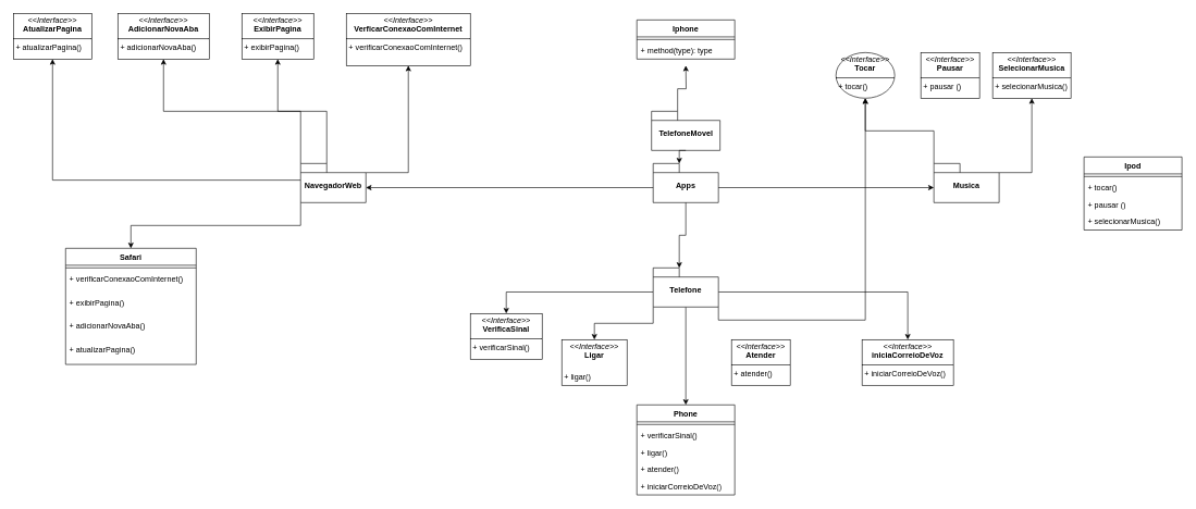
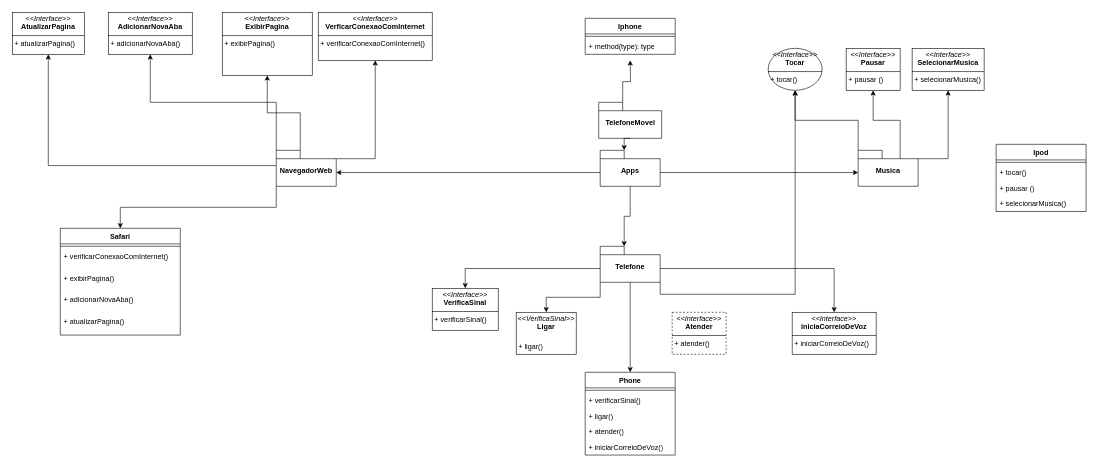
  <mxCell id="0" />
  <mxCell id="1" parent="0" />
  <mxCell id="2" value="&lt;p style=&quot;margin:0px;margin-top:4px;text-align:center;&quot;&gt;&lt;i&gt;&amp;lt;&amp;lt;Interface&amp;gt;&amp;gt;&lt;/i&gt;&lt;br&gt;&lt;b&gt;Tocar&lt;/b&gt;&lt;/p&gt;&lt;hr size=&quot;1&quot; style=&quot;border-style:solid;&quot;&gt;&lt;p style=&quot;margin:0px;margin-left:4px;&quot;&gt;+ tocar()&lt;/p&gt;" style="ellipse;verticalAlign=top;align=left;overflow=fill;html=1;whiteSpace=wrap;" vertex="1" parent="1"><mxGeometry x="1280" y="80" width="90" height="70" as="geometry" /></mxCell>
- <mxCell id="3" value="&lt;p style=&quot;margin:0px;margin-top:4px;text-align:center;&quot;&gt;&lt;i&gt;&amp;lt;&amp;lt;Interface&amp;gt;&amp;gt;&lt;/i&gt;&lt;br&gt;&lt;b&gt;ExibirPagina&lt;/b&gt;&lt;/p&gt;&lt;hr size=&quot;1&quot; style=&quot;border-style:solid;&quot;&gt;&lt;p style=&quot;margin:0px;margin-left:4px;&quot;&gt;+ exibirPagina()&lt;/p&gt;" style="verticalAlign=top;align=left;overflow=fill;html=1;whiteSpace=wrap;" vertex="1" parent="1"><mxGeometry x="370" y="20" width="110" height="70" as="geometry" /></mxCell>
+ <mxCell id="3" value="&lt;p style=&quot;margin:0px;margin-top:4px;text-align:center;&quot;&gt;&lt;i&gt;&amp;lt;&amp;lt;Interface&amp;gt;&amp;gt;&lt;/i&gt;&lt;br&gt;&lt;b&gt;ExibirPagina&lt;/b&gt;&lt;/p&gt;&lt;hr size=&quot;1&quot; style=&quot;border-style:solid;&quot;&gt;&lt;p style=&quot;margin:0px;margin-left:4px;&quot;&gt;+ exibirPagina()&lt;/p&gt;" style="verticalAlign=top;align=left;overflow=fill;html=1;whiteSpace=wrap;" vertex="1" parent="1"><mxGeometry x="370" y="20" width="150" height="105" as="geometry" /></mxCell>
  <mxCell id="4" value="&lt;p style=&quot;margin:0px;margin-top:4px;text-align:center;&quot;&gt;&lt;i&gt;&amp;lt;&amp;lt;Interface&amp;gt;&amp;gt;&lt;/i&gt;&lt;br&gt;&lt;b&gt;VerificaSinal&lt;/b&gt;&lt;/p&gt;&lt;hr size=&quot;1&quot; style=&quot;border-style:solid;&quot;&gt;&lt;p style=&quot;margin:0px;margin-left:4px;&quot;&gt;+ verificarSinal()&lt;/p&gt;" style="verticalAlign=top;align=left;overflow=fill;html=1;whiteSpace=wrap;" vertex="1" parent="1"><mxGeometry x="720" y="480" width="110" height="70" as="geometry" /></mxCell>
  <mxCell id="5" style="edgeStyle=orthogonalEdgeStyle;rounded=0;orthogonalLoop=1;jettySize=auto;html=1;exitX=0;exitY=0;exitDx=40;exitDy=0;exitPerimeter=0;" edge="1" parent="1" source="6"><mxGeometry relative="1" as="geometry"><mxPoint x="1050" y="100" as="targetPoint" /></mxGeometry></mxCell>
  <mxCell id="6" value="TelefoneMovel" style="shape=folder;fontStyle=1;spacingTop=10;tabWidth=40;tabHeight=14;tabPosition=left;html=1;whiteSpace=wrap;" vertex="1" parent="1"><mxGeometry x="997.5" y="170" width="105" height="60" as="geometry" /></mxCell>
  <mxCell id="7" value="Apps" style="shape=folder;fontStyle=1;spacingTop=10;tabWidth=40;tabHeight=14;tabPosition=left;html=1;whiteSpace=wrap;" vertex="1" parent="1"><mxGeometry x="1000" y="250" width="100" height="60" as="geometry" /></mxCell>
  <mxCell id="8" style="edgeStyle=orthogonalEdgeStyle;rounded=0;orthogonalLoop=1;jettySize=auto;html=1;exitX=0;exitY=0;exitDx=100;exitDy=14;exitPerimeter=0;entryX=0.5;entryY=1;entryDx=0;entryDy=0;" edge="1" parent="1" source="13" target="35"><mxGeometry relative="1" as="geometry" /></mxCell>
  <mxCell id="9" style="edgeStyle=orthogonalEdgeStyle;rounded=0;orthogonalLoop=1;jettySize=auto;html=1;exitX=0;exitY=0;exitDx=40;exitDy=0;exitPerimeter=0;entryX=0.5;entryY=1;entryDx=0;entryDy=0;" edge="1" parent="1" source="13" target="3"><mxGeometry relative="1" as="geometry" /></mxCell>
  <mxCell id="10" style="edgeStyle=orthogonalEdgeStyle;rounded=0;orthogonalLoop=1;jettySize=auto;html=1;exitX=0;exitY=0;exitDx=0;exitDy=0;exitPerimeter=0;entryX=0.5;entryY=1;entryDx=0;entryDy=0;" edge="1" parent="1" source="13" target="32"><mxGeometry relative="1" as="geometry" /></mxCell>
  <mxCell id="11" style="edgeStyle=orthogonalEdgeStyle;rounded=0;orthogonalLoop=1;jettySize=auto;html=1;exitX=0;exitY=0;exitDx=0;exitDy=25.5;exitPerimeter=0;entryX=0.5;entryY=1;entryDx=0;entryDy=0;" edge="1" parent="1" source="13" target="33"><mxGeometry relative="1" as="geometry" /></mxCell>
  <mxCell id="12" style="edgeStyle=orthogonalEdgeStyle;rounded=0;orthogonalLoop=1;jettySize=auto;html=1;exitX=0;exitY=0;exitDx=0;exitDy=60;exitPerimeter=0;entryX=0.5;entryY=0;entryDx=0;entryDy=0;" edge="1" parent="1" source="13" target="44"><mxGeometry relative="1" as="geometry" /></mxCell>
  <mxCell id="13" value="NavegadorWeb" style="shape=folder;fontStyle=1;spacingTop=10;tabWidth=40;tabHeight=14;tabPosition=left;html=1;whiteSpace=wrap;" vertex="1" parent="1"><mxGeometry x="460" y="250" width="100" height="60" as="geometry" /></mxCell>
  <mxCell id="14" style="edgeStyle=orthogonalEdgeStyle;rounded=0;orthogonalLoop=1;jettySize=auto;html=1;exitX=0;exitY=0;exitDx=0;exitDy=0;exitPerimeter=0;entryX=0.5;entryY=1;entryDx=0;entryDy=0;" edge="1" parent="1" source="17" target="2"><mxGeometry relative="1" as="geometry" /></mxCell>
+ <mxCell id="15" style="edgeStyle=orthogonalEdgeStyle;rounded=0;orthogonalLoop=1;jettySize=auto;html=1;exitX=0;exitY=0;exitDx=70;exitDy=14;exitPerimeter=0;entryX=0.5;entryY=1;entryDx=0;entryDy=0;" edge="1" parent="1" source="17" target="30"><mxGeometry relative="1" as="geometry" /></mxCell>
  <mxCell id="16" style="edgeStyle=orthogonalEdgeStyle;rounded=0;orthogonalLoop=1;jettySize=auto;html=1;exitX=0;exitY=0;exitDx=100;exitDy=14;exitPerimeter=0;entryX=0.5;entryY=1;entryDx=0;entryDy=0;" edge="1" parent="1" source="17" target="31"><mxGeometry relative="1" as="geometry" /></mxCell>
  <mxCell id="17" value="Musica" style="shape=folder;fontStyle=1;spacingTop=10;tabWidth=40;tabHeight=14;tabPosition=left;html=1;whiteSpace=wrap;" vertex="1" parent="1"><mxGeometry x="1430" y="250" width="100" height="60" as="geometry" /></mxCell>
  <mxCell id="18" style="edgeStyle=orthogonalEdgeStyle;rounded=0;orthogonalLoop=1;jettySize=auto;html=1;exitX=0;exitY=0;exitDx=0;exitDy=37;exitPerimeter=0;entryX=0.5;entryY=0;entryDx=0;entryDy=0;" edge="1" parent="1" source="23" target="4"><mxGeometry relative="1" as="geometry" /></mxCell>
  <mxCell id="19" style="edgeStyle=orthogonalEdgeStyle;rounded=0;orthogonalLoop=1;jettySize=auto;html=1;exitX=0;exitY=0;exitDx=0;exitDy=60.0;exitPerimeter=0;entryX=0.5;entryY=0;entryDx=0;entryDy=0;" edge="1" parent="1" source="23" target="24"><mxGeometry relative="1" as="geometry" /></mxCell>
  <mxCell id="20" style="edgeStyle=orthogonalEdgeStyle;rounded=0;orthogonalLoop=1;jettySize=auto;html=1;exitX=0;exitY=0;exitDx=100;exitDy=60.0;exitPerimeter=0;" edge="1" parent="1" source="23" target="2"><mxGeometry relative="1" as="geometry" /></mxCell>
  <mxCell id="21" style="edgeStyle=orthogonalEdgeStyle;rounded=0;orthogonalLoop=1;jettySize=auto;html=1;exitX=0;exitY=0;exitDx=100;exitDy=37;exitPerimeter=0;entryX=0.5;entryY=0;entryDx=0;entryDy=0;" edge="1" parent="1" source="23" target="26"><mxGeometry relative="1" as="geometry" /></mxCell>
  <mxCell id="22" style="edgeStyle=orthogonalEdgeStyle;rounded=0;orthogonalLoop=1;jettySize=auto;html=1;exitX=0.5;exitY=1;exitDx=0;exitDy=0;exitPerimeter=0;entryX=0.5;entryY=0;entryDx=0;entryDy=0;" edge="1" parent="1" source="23" target="50"><mxGeometry relative="1" as="geometry" /></mxCell>
  <mxCell id="23" value="Telefone" style="shape=folder;fontStyle=1;spacingTop=10;tabWidth=40;tabHeight=14;tabPosition=left;html=1;whiteSpace=wrap;" vertex="1" parent="1"><mxGeometry x="1000" y="410" width="100" height="60" as="geometry" /></mxCell>
- <mxCell id="24" value="&lt;p style=&quot;margin:0px;margin-top:4px;text-align:center;&quot;&gt;&lt;i&gt;&amp;lt;&amp;lt;Interface&amp;gt;&amp;gt;&lt;/i&gt;&lt;br&gt;&lt;b&gt;Ligar&lt;/b&gt;&lt;/p&gt;&lt;p style=&quot;margin:0px;margin-top:4px;text-align:center;&quot;&gt;&lt;b&gt;&lt;br&gt;&lt;/b&gt;&lt;/p&gt;&lt;p style=&quot;margin:0px;margin-left:4px;&quot;&gt;+ ligar()&lt;/p&gt;" style="verticalAlign=top;align=left;overflow=fill;html=1;whiteSpace=wrap;" vertex="1" parent="1"><mxGeometry x="860" y="520" width="100" height="70" as="geometry" /></mxCell>
- <mxCell id="25" value="&lt;p style=&quot;margin:0px;margin-top:4px;text-align:center;&quot;&gt;&lt;i&gt;&amp;lt;&amp;lt;Interface&amp;gt;&amp;gt;&lt;/i&gt;&lt;br&gt;&lt;b&gt;Atender&lt;/b&gt;&lt;/p&gt;&lt;hr size=&quot;1&quot; style=&quot;border-style:solid;&quot;&gt;&lt;p style=&quot;margin:0px;margin-left:4px;&quot;&gt;+ atender()&lt;/p&gt;" style="verticalAlign=top;align=left;overflow=fill;html=1;whiteSpace=wrap;" vertex="1" parent="1"><mxGeometry x="1120" y="520" width="90" height="70" as="geometry" /></mxCell>
+ <mxCell id="24" value="&lt;p style=&quot;margin:0px;margin-top:4px;text-align:center;&quot;&gt;&lt;i&gt;&amp;lt;&amp;lt;VerificaSinal&amp;gt;&amp;gt;&lt;/i&gt;&lt;br&gt;&lt;b&gt;Ligar&lt;/b&gt;&lt;/p&gt;&lt;p style=&quot;margin:0px;margin-top:4px;text-align:center;&quot;&gt;&lt;b&gt;&lt;br&gt;&lt;/b&gt;&lt;/p&gt;&lt;p style=&quot;margin:0px;margin-left:4px;&quot;&gt;+ ligar()&lt;/p&gt;" style="verticalAlign=top;align=left;overflow=fill;html=1;whiteSpace=wrap;" vertex="1" parent="1"><mxGeometry x="860" y="520" width="100" height="70" as="geometry" /></mxCell>
+ <mxCell id="25" value="&lt;p style=&quot;margin:0px;margin-top:4px;text-align:center;&quot;&gt;&lt;i&gt;&amp;lt;&amp;lt;Interface&amp;gt;&amp;gt;&lt;/i&gt;&lt;br&gt;&lt;b&gt;Atender&lt;/b&gt;&lt;/p&gt;&lt;hr size=&quot;1&quot; style=&quot;border-style:solid;&quot;&gt;&lt;p style=&quot;margin:0px;margin-left:4px;&quot;&gt;+ atender()&lt;/p&gt;" style="verticalAlign=top;align=left;overflow=fill;html=1;whiteSpace=wrap;dashed=1;" vertex="1" parent="1"><mxGeometry x="1120" y="520" width="90" height="70" as="geometry" /></mxCell>
  <mxCell id="26" value="&lt;p style=&quot;margin:0px;margin-top:4px;text-align:center;&quot;&gt;&lt;i&gt;&amp;lt;&amp;lt;Interface&amp;gt;&amp;gt;&lt;/i&gt;&lt;br&gt;&lt;b&gt;iniciaCorreioDeVoz&lt;/b&gt;&lt;/p&gt;&lt;hr size=&quot;1&quot; style=&quot;border-style:solid;&quot;&gt;&lt;p style=&quot;margin:0px;margin-left:4px;&quot;&gt;+ iniciarCorreioDeVoz()&lt;/p&gt;" style="verticalAlign=top;align=left;overflow=fill;html=1;whiteSpace=wrap;" vertex="1" parent="1"><mxGeometry x="1320" y="520" width="140" height="70" as="geometry" /></mxCell>
  <mxCell id="27" style="edgeStyle=orthogonalEdgeStyle;rounded=0;orthogonalLoop=1;jettySize=auto;html=1;exitX=0.5;exitY=1;exitDx=0;exitDy=0;exitPerimeter=0;entryX=0;entryY=0;entryDx=40;entryDy=0;entryPerimeter=0;" edge="1" parent="1" source="7" target="23"><mxGeometry relative="1" as="geometry" /></mxCell>
  <mxCell id="28" style="edgeStyle=orthogonalEdgeStyle;rounded=0;orthogonalLoop=1;jettySize=auto;html=1;exitX=0.5;exitY=1;exitDx=0;exitDy=0;exitPerimeter=0;entryX=0;entryY=0;entryDx=40;entryDy=0;entryPerimeter=0;" edge="1" parent="1" source="6" target="7"><mxGeometry relative="1" as="geometry" /></mxCell>
  <mxCell id="29" style="edgeStyle=orthogonalEdgeStyle;rounded=0;orthogonalLoop=1;jettySize=auto;html=1;exitX=0;exitY=0;exitDx=100;exitDy=37;exitPerimeter=0;entryX=0;entryY=0;entryDx=0;entryDy=37;entryPerimeter=0;" edge="1" parent="1" source="7" target="17"><mxGeometry relative="1" as="geometry" /></mxCell>
  <mxCell id="30" value="&lt;p style=&quot;margin:0px;margin-top:4px;text-align:center;&quot;&gt;&lt;i&gt;&amp;lt;&amp;lt;Interface&amp;gt;&amp;gt;&lt;/i&gt;&lt;br&gt;&lt;b&gt;Pausar&lt;/b&gt;&lt;/p&gt;&lt;hr size=&quot;1&quot; style=&quot;border-style:solid;&quot;&gt;&lt;p style=&quot;margin:0px;margin-left:4px;&quot;&gt;+ pausar ()&lt;/p&gt;" style="verticalAlign=top;align=left;overflow=fill;html=1;whiteSpace=wrap;" vertex="1" parent="1"><mxGeometry x="1410" y="80" width="90" height="70" as="geometry" /></mxCell>
  <mxCell id="31" value="&lt;p style=&quot;margin:0px;margin-top:4px;text-align:center;&quot;&gt;&lt;i&gt;&amp;lt;&amp;lt;Interface&amp;gt;&amp;gt;&lt;/i&gt;&lt;br&gt;&lt;b&gt;SelecionarMusica&lt;/b&gt;&lt;/p&gt;&lt;hr size=&quot;1&quot; style=&quot;border-style:solid;&quot;&gt;&lt;p style=&quot;margin:0px;margin-left:4px;&quot;&gt;+ selecionarMusica()&lt;/p&gt;" style="verticalAlign=top;align=left;overflow=fill;html=1;whiteSpace=wrap;" vertex="1" parent="1"><mxGeometry x="1520" y="80" width="120" height="70" as="geometry" /></mxCell>
  <mxCell id="32" value="&lt;p style=&quot;margin:0px;margin-top:4px;text-align:center;&quot;&gt;&lt;i&gt;&amp;lt;&amp;lt;Interface&amp;gt;&amp;gt;&lt;/i&gt;&lt;br&gt;&lt;b&gt;AdicionarNovaAba&lt;/b&gt;&lt;/p&gt;&lt;hr size=&quot;1&quot; style=&quot;border-style:solid;&quot;&gt;&lt;p style=&quot;margin:0px;margin-left:4px;&quot;&gt;+ adicionarNovaAba()&lt;/p&gt;" style="verticalAlign=top;align=left;overflow=fill;html=1;whiteSpace=wrap;" vertex="1" parent="1"><mxGeometry x="180" y="20" width="140" height="70" as="geometry" /></mxCell>
  <mxCell id="33" value="&lt;p style=&quot;margin:0px;margin-top:4px;text-align:center;&quot;&gt;&lt;i&gt;&amp;lt;&amp;lt;Interface&amp;gt;&amp;gt;&lt;/i&gt;&lt;br&gt;&lt;b&gt;AtualizarPagina&lt;/b&gt;&lt;/p&gt;&lt;hr size=&quot;1&quot; style=&quot;border-style:solid;&quot;&gt;&lt;p style=&quot;margin:0px;margin-left:4px;&quot;&gt;+ atualizarPagina()&lt;/p&gt;" style="verticalAlign=top;align=left;overflow=fill;html=1;whiteSpace=wrap;" vertex="1" parent="1"><mxGeometry x="20" y="20" width="120" height="70" as="geometry" /></mxCell>
  <mxCell id="34" style="edgeStyle=orthogonalEdgeStyle;rounded=0;orthogonalLoop=1;jettySize=auto;html=1;exitX=0;exitY=0;exitDx=0;exitDy=37;exitPerimeter=0;entryX=0;entryY=0;entryDx=100;entryDy=37;entryPerimeter=0;" edge="1" parent="1" source="7" target="13"><mxGeometry relative="1" as="geometry" /></mxCell>
  <mxCell id="35" value="&lt;p style=&quot;margin:0px;margin-top:4px;text-align:center;&quot;&gt;&lt;i&gt;&amp;lt;&amp;lt;Interface&amp;gt;&amp;gt;&lt;/i&gt;&lt;br&gt;&lt;b&gt;VerficarConexaoComInternet&lt;/b&gt;&lt;/p&gt;&lt;hr size=&quot;1&quot; style=&quot;border-style:solid;&quot;&gt;&lt;p style=&quot;margin:0px;margin-left:4px;&quot;&gt;+ verificarConexaoComInternet()&lt;/p&gt;" style="verticalAlign=top;align=left;overflow=fill;html=1;whiteSpace=wrap;" vertex="1" parent="1"><mxGeometry x="530" y="20" width="190" height="80" as="geometry" /></mxCell>
  <mxCell id="36" value="Iphone" style="swimlane;fontStyle=1;align=center;verticalAlign=top;childLayout=stackLayout;horizontal=1;startSize=26;horizontalStack=0;resizeParent=1;resizeParentMax=0;resizeLast=0;collapsible=1;marginBottom=0;whiteSpace=wrap;html=1;" vertex="1" parent="1"><mxGeometry x="975" y="30" width="150" height="60" as="geometry" /></mxCell>
  <mxCell id="37" value="" style="line;strokeWidth=1;fillColor=none;align=left;verticalAlign=middle;spacingTop=-1;spacingLeft=3;spacingRight=3;rotatable=0;labelPosition=right;points=[];portConstraint=eastwest;strokeColor=inherit;" vertex="1" parent="36"><mxGeometry y="26" width="150" height="8" as="geometry" /></mxCell>
  <mxCell id="38" value="+ method(type): type" style="text;strokeColor=none;fillColor=none;align=left;verticalAlign=top;spacingLeft=4;spacingRight=4;overflow=hidden;rotatable=0;points=[[0,0.5],[1,0.5]];portConstraint=eastwest;whiteSpace=wrap;html=1;" vertex="1" parent="36"><mxGeometry y="34" width="150" height="26" as="geometry" /></mxCell>
  <mxCell id="39" value="Ipod" style="swimlane;fontStyle=1;align=center;verticalAlign=top;childLayout=stackLayout;horizontal=1;startSize=26;horizontalStack=0;resizeParent=1;resizeParentMax=0;resizeLast=0;collapsible=1;marginBottom=0;whiteSpace=wrap;html=1;" vertex="1" parent="1"><mxGeometry x="1660" y="240" width="150" height="112" as="geometry" /></mxCell>
  <mxCell id="40" value="" style="line;strokeWidth=1;fillColor=none;align=left;verticalAlign=middle;spacingTop=-1;spacingLeft=3;spacingRight=3;rotatable=0;labelPosition=right;points=[];portConstraint=eastwest;strokeColor=inherit;" vertex="1" parent="39"><mxGeometry y="26" width="150" height="8" as="geometry" /></mxCell>
  <mxCell id="41" value="+ tocar()" style="text;strokeColor=none;fillColor=none;align=left;verticalAlign=top;spacingLeft=4;spacingRight=4;overflow=hidden;rotatable=0;points=[[0,0.5],[1,0.5]];portConstraint=eastwest;whiteSpace=wrap;html=1;" vertex="1" parent="39"><mxGeometry y="34" width="150" height="26" as="geometry" /></mxCell>
  <mxCell id="42" value="+ pausar ()" style="text;strokeColor=none;fillColor=none;align=left;verticalAlign=top;spacingLeft=4;spacingRight=4;overflow=hidden;rotatable=0;points=[[0,0.5],[1,0.5]];portConstraint=eastwest;whiteSpace=wrap;html=1;" vertex="1" parent="39"><mxGeometry y="60" width="150" height="26" as="geometry" /></mxCell>
  <mxCell id="43" value="+ selecionarMusica()" style="text;strokeColor=none;fillColor=none;align=left;verticalAlign=top;spacingLeft=4;spacingRight=4;overflow=hidden;rotatable=0;points=[[0,0.5],[1,0.5]];portConstraint=eastwest;whiteSpace=wrap;html=1;" vertex="1" parent="39"><mxGeometry y="86" width="150" height="26" as="geometry" /></mxCell>
  <mxCell id="44" value="Safari" style="swimlane;fontStyle=1;align=center;verticalAlign=top;childLayout=stackLayout;horizontal=1;startSize=26;horizontalStack=0;resizeParent=1;resizeParentMax=0;resizeLast=0;collapsible=1;marginBottom=0;whiteSpace=wrap;html=1;" vertex="1" parent="1"><mxGeometry x="100" y="380" width="200" height="178" as="geometry" /></mxCell>
  <mxCell id="45" value="" style="line;strokeWidth=1;fillColor=none;align=left;verticalAlign=middle;spacingTop=-1;spacingLeft=3;spacingRight=3;rotatable=0;labelPosition=right;points=[];portConstraint=eastwest;strokeColor=inherit;" vertex="1" parent="44"><mxGeometry y="26" width="200" height="8" as="geometry" /></mxCell>
  <mxCell id="46" value="+ verificarConexaoComInternet()" style="text;strokeColor=none;fillColor=none;align=left;verticalAlign=top;spacingLeft=4;spacingRight=4;overflow=hidden;rotatable=0;points=[[0,0.5],[1,0.5]];portConstraint=eastwest;whiteSpace=wrap;html=1;" vertex="1" parent="44"><mxGeometry y="34" width="200" height="36" as="geometry" /></mxCell>
  <mxCell id="47" value="+ exibirPagina()" style="text;strokeColor=none;fillColor=none;align=left;verticalAlign=top;spacingLeft=4;spacingRight=4;overflow=hidden;rotatable=0;points=[[0,0.5],[1,0.5]];portConstraint=eastwest;whiteSpace=wrap;html=1;" vertex="1" parent="44"><mxGeometry y="70" width="200" height="36" as="geometry" /></mxCell>
  <mxCell id="48" value="+ adicionarNovaAba()" style="text;strokeColor=none;fillColor=none;align=left;verticalAlign=top;spacingLeft=4;spacingRight=4;overflow=hidden;rotatable=0;points=[[0,0.5],[1,0.5]];portConstraint=eastwest;whiteSpace=wrap;html=1;" vertex="1" parent="44"><mxGeometry y="106" width="200" height="36" as="geometry" /></mxCell>
  <mxCell id="49" value="+ atualizarPagina()" style="text;strokeColor=none;fillColor=none;align=left;verticalAlign=top;spacingLeft=4;spacingRight=4;overflow=hidden;rotatable=0;points=[[0,0.5],[1,0.5]];portConstraint=eastwest;whiteSpace=wrap;html=1;" vertex="1" parent="44"><mxGeometry y="142" width="200" height="36" as="geometry" /></mxCell>
  <mxCell id="50" value="Phone" style="swimlane;fontStyle=1;align=center;verticalAlign=top;childLayout=stackLayout;horizontal=1;startSize=26;horizontalStack=0;resizeParent=1;resizeParentMax=0;resizeLast=0;collapsible=1;marginBottom=0;whiteSpace=wrap;html=1;" vertex="1" parent="1"><mxGeometry x="975" y="620" width="150" height="138" as="geometry" /></mxCell>
  <mxCell id="51" value="" style="line;strokeWidth=1;fillColor=none;align=left;verticalAlign=middle;spacingTop=-1;spacingLeft=3;spacingRight=3;rotatable=0;labelPosition=right;points=[];portConstraint=eastwest;strokeColor=inherit;" vertex="1" parent="50"><mxGeometry y="26" width="150" height="8" as="geometry" /></mxCell>
  <mxCell id="52" value="+ verificarSinal()" style="text;strokeColor=none;fillColor=none;align=left;verticalAlign=top;spacingLeft=4;spacingRight=4;overflow=hidden;rotatable=0;points=[[0,0.5],[1,0.5]];portConstraint=eastwest;whiteSpace=wrap;html=1;" vertex="1" parent="50"><mxGeometry y="34" width="150" height="26" as="geometry" /></mxCell>
  <mxCell id="53" value="+ ligar()" style="text;strokeColor=none;fillColor=none;align=left;verticalAlign=top;spacingLeft=4;spacingRight=4;overflow=hidden;rotatable=0;points=[[0,0.5],[1,0.5]];portConstraint=eastwest;whiteSpace=wrap;html=1;" vertex="1" parent="50"><mxGeometry y="60" width="150" height="26" as="geometry" /></mxCell>
  <mxCell id="54" value="+ atender()" style="text;strokeColor=none;fillColor=none;align=left;verticalAlign=top;spacingLeft=4;spacingRight=4;overflow=hidden;rotatable=0;points=[[0,0.5],[1,0.5]];portConstraint=eastwest;whiteSpace=wrap;html=1;" vertex="1" parent="50"><mxGeometry y="86" width="150" height="26" as="geometry" /></mxCell>
  <mxCell id="55" value="+ iniciarCorreioDeVoz()" style="text;strokeColor=none;fillColor=none;align=left;verticalAlign=top;spacingLeft=4;spacingRight=4;overflow=hidden;rotatable=0;points=[[0,0.5],[1,0.5]];portConstraint=eastwest;whiteSpace=wrap;html=1;" vertex="1" parent="50"><mxGeometry y="112" width="150" height="26" as="geometry" /></mxCell>
